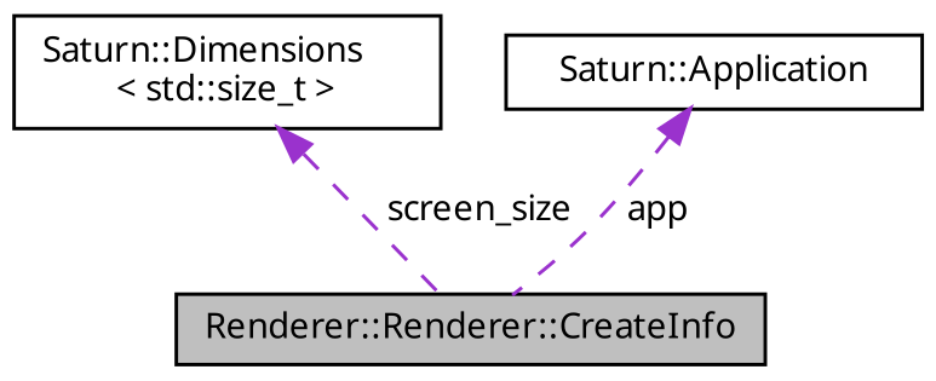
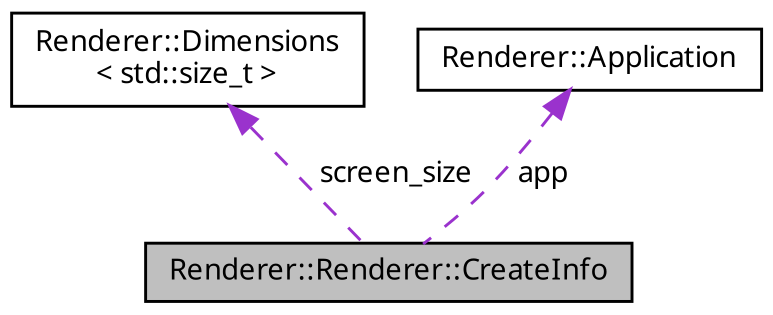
  digraph {
    fontname="Noto Sans"
    node [color=black fillcolor=white fontname="Noto Sans" fontsize=10 shape=record style=filled]
    edge [color=darkorchid3 dir=back fontname="Noto Sans" fontsize=10 labelfontname=Helvetica labelfontsize=10 style=dashed]
    n1 [fillcolor=grey75 fontcolor=black height=0.2 label="Renderer::Renderer::CreateInfo" width=0.4]
-   n2 [height=0.2 label="Saturn::Dimensions\l\< std::size_t \>" width=0.4]
-   n3 [height=0.2 label="Saturn::Application" width=0.4]
+   n2 [height=0.2 label="Renderer::Dimensions\l\< std::size_t \>" width=0.4]
+   n3 [height=0.2 label="Renderer::Application" width=0.4]
    n2 -> n1 [label=" screen_size"]
    n3 -> n1 [label=" app"]
  }
